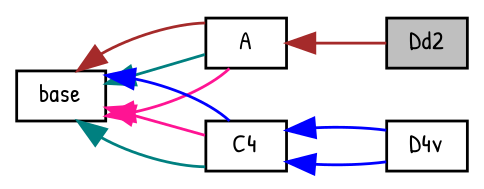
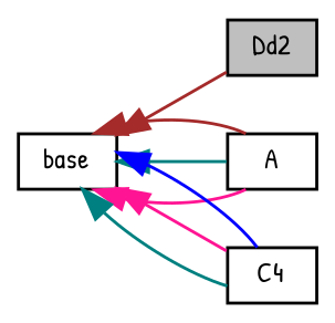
  digraph {
    fontname="Patrick Hand"
    rankdir=LR
    node [color=black fillcolor=white fontname="Patrick Hand" fontsize=9 shape=record style=filled]
    edge [color=blue dir=back fontname="Patrick Hand" fontsize=9 labelfontname=FreeSans labelfontsize=9 style=solid]
    n1 [fillcolor=grey75 fontcolor=black height=0.2 label=Dd2 width=0.4]
    n2 [height=0.2 label=A width=0.4]
    n3 [height=0.2 label=base width=0.4]
    n4 [height=0.2 label=C4 width=0.4]
-   n5 [height=0.2 label=D4v width=0.4]
-   n2 -> n1 [color=brown]
+   n3 -> n1 [color=brown]
    n3 -> n2 [color=deeppink]
    n3 -> n2 [color=teal]
    n3 -> n2 [color=brown]
    n3 -> n4 [color=teal]
    n3 -> n4 [color=deeppink]
    n3 -> n4
-   n4 -> n5
-   n4 -> n5
  }
